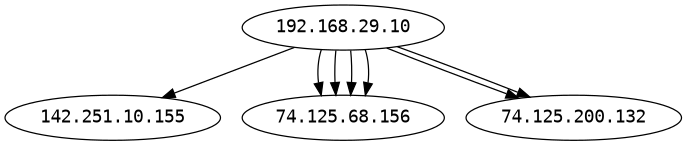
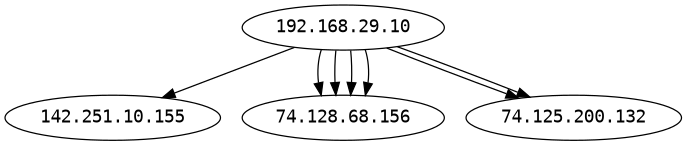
  digraph {
    fontname="DejaVu Sans Mono"
    node [fontname="DejaVu Sans Mono" out_degree=0]
    edge [conn_state_other=0.00 conn_state_partial=0.00 conn_state_rejected_reset=1.00 conn_state_successful=0.00 conn_state_suspicious=0.00 dst_port_type=0.00 fontname="DejaVu Sans Mono" history_length=0.80 local_orig=1.00 local_resp=0.00 orig_bytes=0.55 orig_ip_bytes=0.57 orig_pkts=0.19 protocol_ICMP=0.00 protocol_TCP=1.00 protocol_UDP=0.00 protocol_UNKNOWN=0.00 resp_bytes=0.63 resp_ip_bytes=0.64 resp_pkts=0.19 service_DNS=0.00 service_FTP=0.00 service_HTTP=0.00 service_SSH=0.00 service_UNKNOWN=1.00 src_port_type=1.00 timestamp_cos=-0.74 timestamp_sin=0.67]
    n1 [activity_score=1.00 degree=215 in_degree=0 label="192.168.29.10" out_degree=215 total_connections=215]
    "142.251.10.155" [activity_score=0.10 degree=1 in_degree=1 total_connections=1]
-   "74.125.68.156" [activity_score=0.34 degree=4 in_degree=4 total_connections=4]
+   "74.125.68.156" [activity_score=0.34 degree=4 in_degree=4 total_connections=4 label="74.128.68.156"]
    "74.125.200.132" [activity_score=0.19 degree=2 in_degree=2 total_connections=2]
    n1 -> "142.251.10.155" [conn_state_rejected_reset=0.00 conn_state_successful=1.00 orig_bytes=0.58 orig_ip_bytes=0.59 orig_pkts=0.21 resp_bytes=0.55 resp_ip_bytes=0.57 resp_pkts=0.21 timestamp_cos=-0.73 timestamp_sin=0.68]
    n1 -> "74.125.68.156" [conn_state_rejected_reset=0.00 conn_state_successful=1.00 orig_bytes=0.60 orig_ip_bytes=0.61 orig_pkts=0.21 resp_bytes=0.64 resp_ip_bytes=0.65 resp_pkts=0.22]
    n1 -> "74.125.68.156"
    n1 -> "74.125.68.156"
    n1 -> "74.125.68.156"
    n1 -> "74.125.200.132" [conn_state_rejected_reset=0.00 conn_state_successful=1.00 orig_bytes=0.57 orig_ip_bytes=0.60 orig_pkts=0.24 resp_bytes=0.75 resp_ip_bytes=0.75 resp_pkts=0.27]
    n1 -> "74.125.200.132" [orig_pkts=0.20 resp_ip_bytes=0.63]
  }
